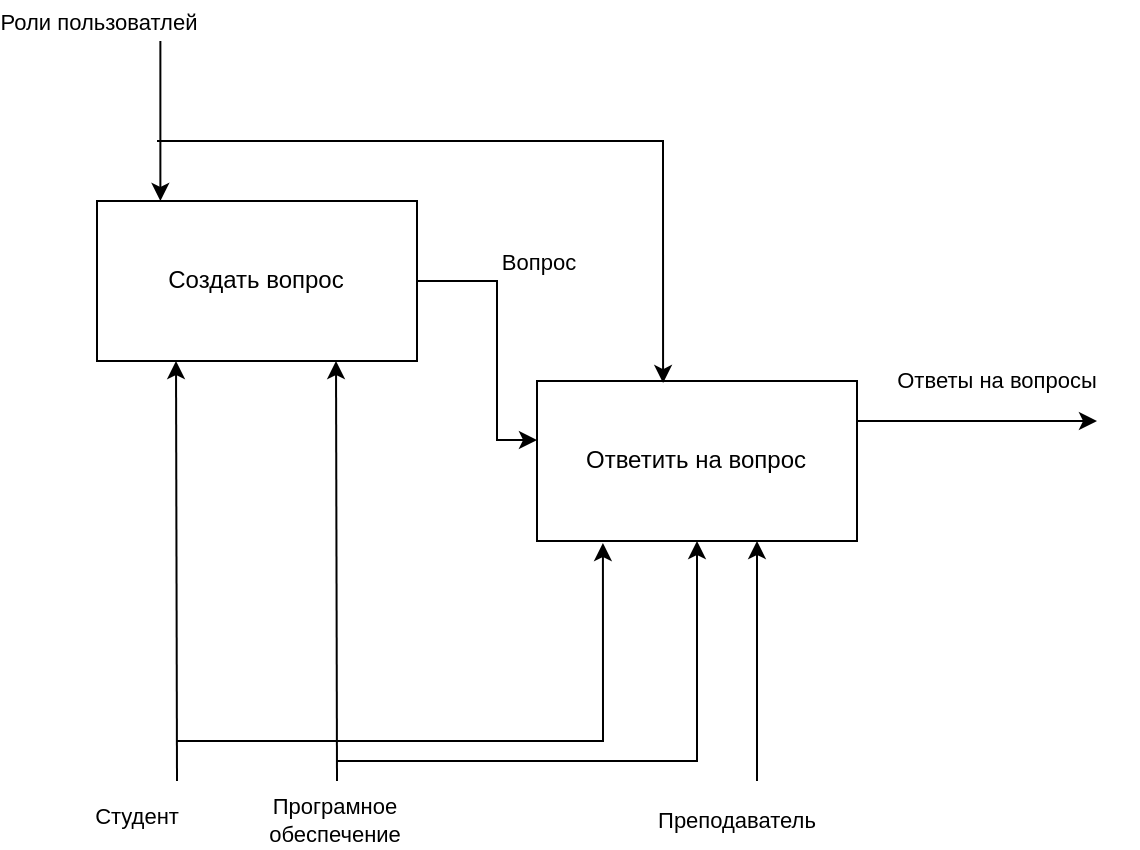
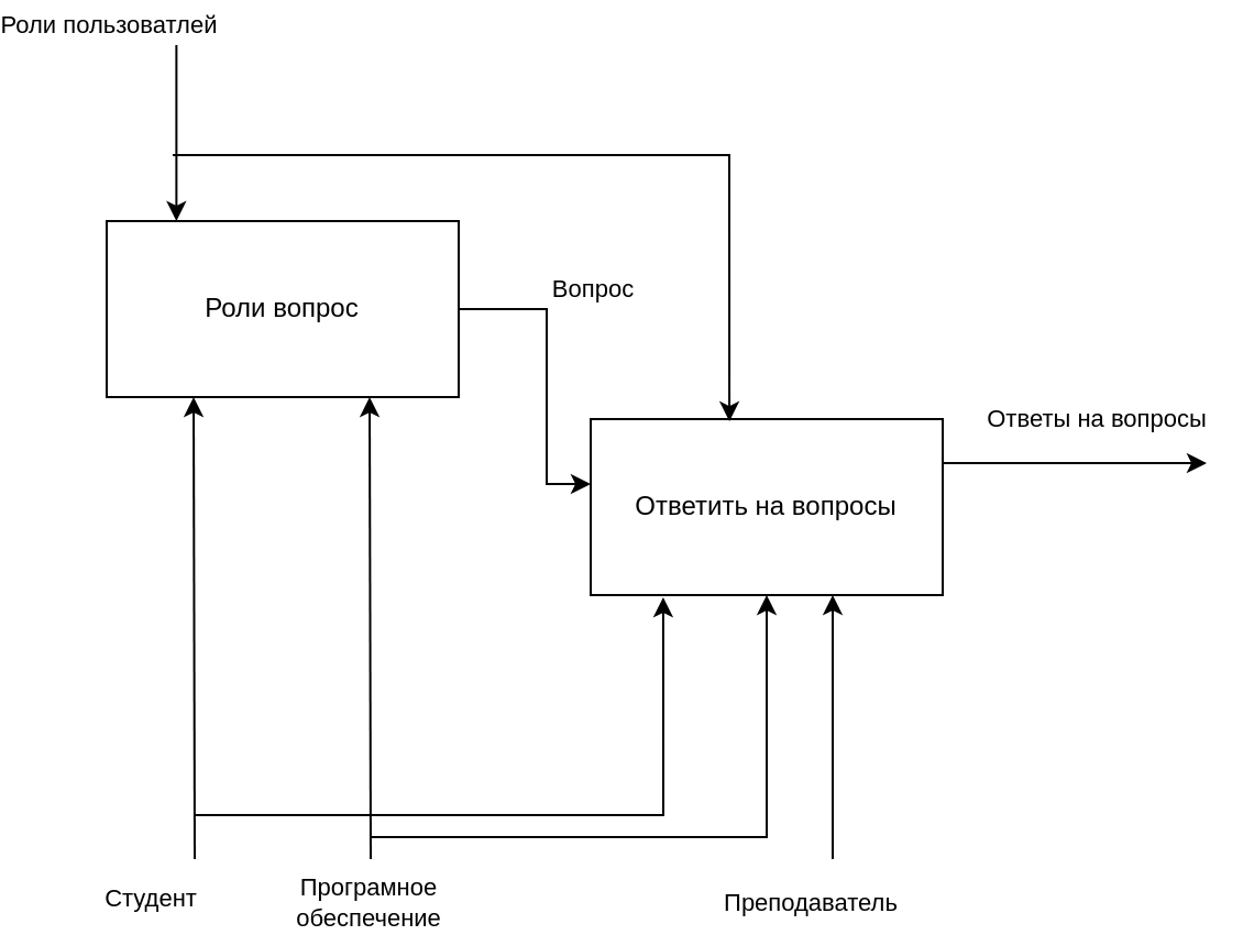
  <mxCell id="0" />
  <mxCell id="1" parent="0" />
- <mxCell id="2" value="Ответить на вопрос" style="rounded=0;whiteSpace=wrap;html=1;" parent="1" vertex="1"><mxGeometry x="240" y="190" width="160" height="80" as="geometry" /></mxCell>
+ <mxCell id="2" value="Ответить на вопросы" style="rounded=0;whiteSpace=wrap;html=1;" parent="1" vertex="1"><mxGeometry x="240" y="190" width="160" height="80" as="geometry" /></mxCell>
  <mxCell id="3" value="" style="endArrow=classic;html=1;rounded=0;" parent="1" edge="1"><mxGeometry width="50" height="50" relative="1" as="geometry"><mxPoint x="51.69" y="20" as="sourcePoint" /><mxPoint x="51.69" y="100" as="targetPoint" /><Array as="points"><mxPoint x="50.71" y="20" /></Array></mxGeometry></mxCell>
  <mxCell id="4" value="Роли пользоватлей" style="edgeLabel;html=1;align=center;verticalAlign=middle;resizable=0;points=[];" parent="3" vertex="1" connectable="0"><mxGeometry x="-0.391" y="1" relative="1" as="geometry"><mxPoint x="-32" y="-34" as="offset" /></mxGeometry></mxCell>
  <mxCell id="5" value="" style="endArrow=classic;html=1;rounded=0;entryX=0;entryY=0.5;entryDx=0;entryDy=0;exitX=1;exitY=0.5;exitDx=0;exitDy=0;edgeStyle=orthogonalEdgeStyle;" parent="1" source="13" edge="1"><mxGeometry width="50" height="50" relative="1" as="geometry"><mxPoint x="100" y="219.5" as="sourcePoint" /><mxPoint x="240" y="219.5" as="targetPoint" /><Array as="points"><mxPoint x="220" y="140" /><mxPoint x="220" y="220" /></Array></mxGeometry></mxCell>
  <mxCell id="6" value="Вопрос" style="edgeLabel;html=1;align=center;verticalAlign=middle;resizable=0;points=[];" parent="5" vertex="1" connectable="0"><mxGeometry x="-0.829" y="-1" relative="1" as="geometry"><mxPoint x="48" y="-11" as="offset" /></mxGeometry></mxCell>
  <mxCell id="7" value="" style="endArrow=classic;html=1;rounded=0;entryX=0.25;entryY=1;entryDx=0;entryDy=0;" parent="1" edge="1"><mxGeometry width="50" height="50" relative="1" as="geometry"><mxPoint x="60" y="390" as="sourcePoint" /><mxPoint x="59.5" y="180" as="targetPoint" /></mxGeometry></mxCell>
  <mxCell id="8" value="Студент" style="edgeLabel;html=1;align=center;verticalAlign=middle;resizable=0;points=[];" parent="7" vertex="1" connectable="0"><mxGeometry x="-0.32" y="1" relative="1" as="geometry"><mxPoint x="-19" y="88" as="offset" /></mxGeometry></mxCell>
  <mxCell id="9" value="Програмное&lt;br&gt;обеспечение" style="endArrow=classic;html=1;rounded=0;entryX=0.75;entryY=1;entryDx=0;entryDy=0;" parent="1" edge="1"><mxGeometry x="-1" y="20" width="50" height="50" relative="1" as="geometry"><mxPoint x="140" y="390" as="sourcePoint" /><mxPoint x="139.5" y="180" as="targetPoint" /><mxPoint x="19" y="20" as="offset" /></mxGeometry></mxCell>
  <mxCell id="10" value="" style="endArrow=classic;html=1;rounded=0;edgeStyle=orthogonalEdgeStyle;" parent="1" target="2" edge="1"><mxGeometry width="50" height="50" relative="1" as="geometry"><mxPoint x="140" y="380" as="sourcePoint" /><mxPoint x="630" y="180" as="targetPoint" /><Array as="points"><mxPoint x="320" y="380" /></Array></mxGeometry></mxCell>
  <mxCell id="11" value="" style="endArrow=classic;html=1;rounded=0;entryX=0.206;entryY=1.013;entryDx=0;entryDy=0;edgeStyle=orthogonalEdgeStyle;entryPerimeter=0;" parent="1" target="2" edge="1"><mxGeometry width="50" height="50" relative="1" as="geometry"><mxPoint x="60" y="370" as="sourcePoint" /><mxPoint x="630" y="180" as="targetPoint" /><Array as="points"><mxPoint x="273" y="370" /></Array></mxGeometry></mxCell>
  <mxCell id="12" value="Ответы на вопросы" style="endArrow=classic;html=1;rounded=0;exitX=1;exitY=0.5;exitDx=0;exitDy=0;edgeStyle=orthogonalEdgeStyle;" parent="1" source="2" edge="1"><mxGeometry x="0.286" y="20" width="50" height="50" relative="1" as="geometry"><mxPoint x="580" y="230" as="sourcePoint" /><mxPoint x="520" y="210" as="targetPoint" /><Array as="points"><mxPoint x="400" y="210" /><mxPoint x="440" y="210" /></Array><mxPoint as="offset" /></mxGeometry></mxCell>
- <mxCell id="13" value="Создать вопрос" style="rounded=0;whiteSpace=wrap;html=1;" parent="1" vertex="1"><mxGeometry x="20" y="100" width="160" height="80" as="geometry" /></mxCell>
+ <mxCell id="13" value="Роли вопрос" style="rounded=0;whiteSpace=wrap;html=1;" parent="1" vertex="1"><mxGeometry x="20" y="100" width="160" height="80" as="geometry" /></mxCell>
  <mxCell id="14" value="" style="endArrow=classic;html=1;rounded=0;edgeStyle=orthogonalEdgeStyle;entryX=0.394;entryY=0.013;entryDx=0;entryDy=0;entryPerimeter=0;" parent="1" target="2" edge="1"><mxGeometry width="50" height="50" relative="1" as="geometry"><mxPoint x="50" y="70" as="sourcePoint" /><mxPoint x="300" y="50" as="targetPoint" /><Array as="points"><mxPoint x="90" y="70" /><mxPoint x="303" y="70" /></Array></mxGeometry></mxCell>
  <mxCell id="15" value="Преподаватель" style="endArrow=classic;html=1;rounded=0;entryX=0.75;entryY=1;entryDx=0;entryDy=0;" parent="1" edge="1"><mxGeometry x="-1" y="22" width="50" height="50" relative="1" as="geometry"><mxPoint x="350" y="390" as="sourcePoint" /><mxPoint x="350" y="270" as="targetPoint" /><mxPoint x="12" y="20" as="offset" /></mxGeometry></mxCell>
